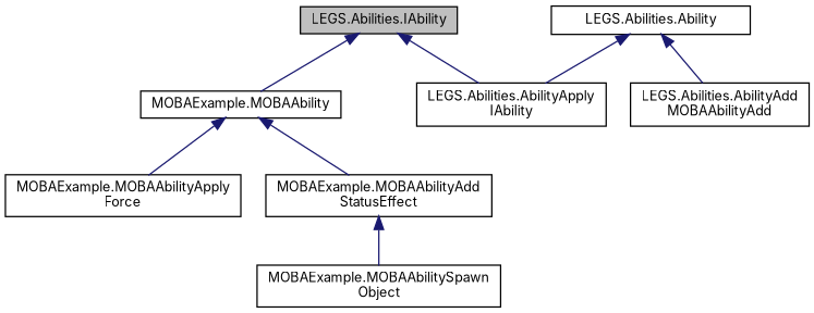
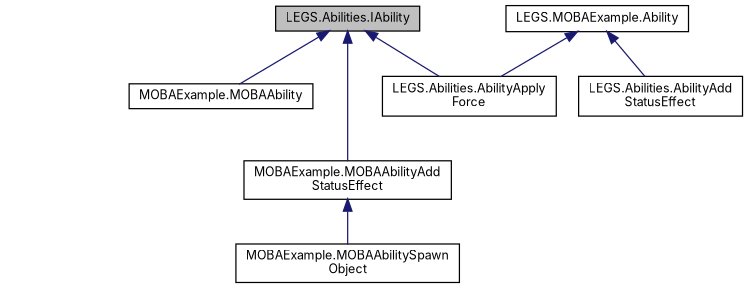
  digraph {
    fontname=Inter
    rankdir=TB
    node [color=black fillcolor=white fontname=Inter fontsize=10 shape=record style=filled]
    edge [color=midnightblue dir=back fontname=Inter fontsize=10 labelfontname=Helvetica labelfontsize=10 style=solid]
    n1 [fillcolor=grey75 fontcolor=black height=0.2 label="LEGS.Abilities.IAbility" width=0.4]
    n2 [height=0.2 label="MOBAExample.MOBAAbility" width=0.4]
-   n3 [height=0.2 label="LEGS.Abilities.AbilityApply\lIAbility" width=0.4]
-   n4 [height=0.2 label="LEGS.Abilities.Ability" width=0.4]
-   n5 [height=0.2 label="LEGS.Abilities.AbilityAdd\lMOBAAbilityAdd" width=0.4]
+   n3 [height=0.2 label="LEGS.Abilities.AbilityApply\lForce" width=0.4]
+   n4 [height=0.2 label="LEGS.MOBAExample.Ability" width=0.4]
+   n5 [height=0.2 label="LEGS.Abilities.AbilityAdd\lStatusEffect" width=0.4]
    n6 [height=0.2 label="MOBAExample.MOBAAbilityAdd\lStatusEffect" width=0.4]
-   n7 [height=0.2 label="MOBAExample.MOBAAbilityApply\lForce" width=0.4]
    n8 [height=0.2 label="MOBAExample.MOBAAbilitySpawn\lObject" width=0.4]
    n1 -> n2
    n1 -> n3
-   n2 -> n6
-   n2 -> n7
+   n1 -> n6
    n4 -> n3
    n4 -> n5
    n6 -> n8
  }
